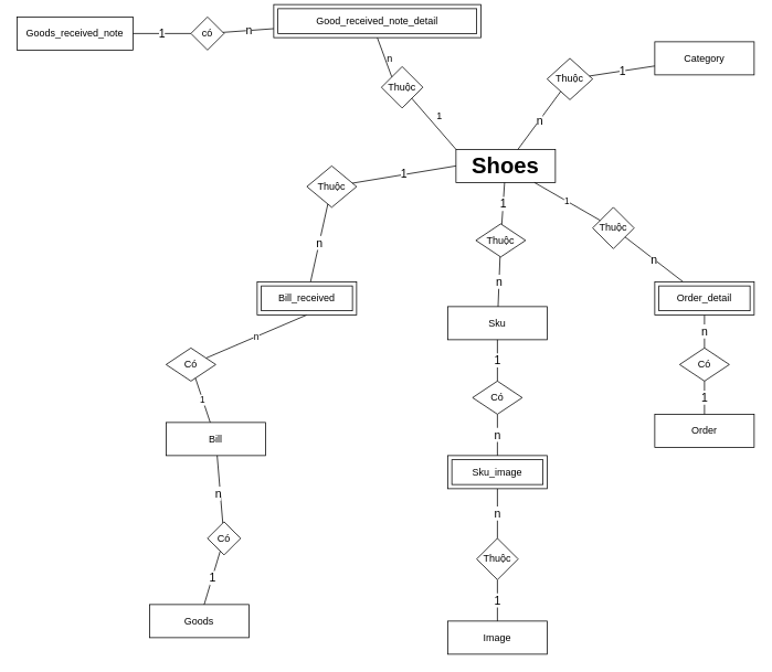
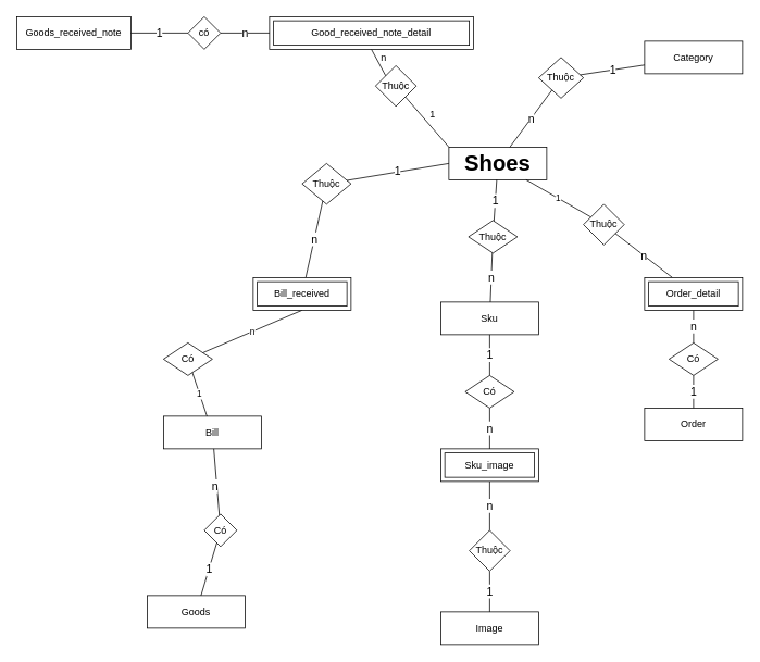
  <mxCell id="0" />
  <mxCell id="1" parent="0" />
  <mxCell id="2" value="Goods" style="rounded=0;whiteSpace=wrap;html=1;" parent="1" vertex="1"><mxGeometry x="180" y="730" width="120" height="40" as="geometry" /></mxCell>
  <mxCell id="3" value="Sku" style="rounded=0;whiteSpace=wrap;html=1;" parent="1" vertex="1"><mxGeometry x="540" y="370" width="120" height="40" as="geometry" /></mxCell>
  <mxCell id="4" value="Bill" style="rounded=0;whiteSpace=wrap;html=1;" parent="1" vertex="1"><mxGeometry x="200" y="510" width="120" height="40" as="geometry" /></mxCell>
  <mxCell id="5" value="Order" style="rounded=0;whiteSpace=wrap;html=1;" parent="1" vertex="1"><mxGeometry x="790" y="500" width="120" height="40" as="geometry" /></mxCell>
  <mxCell id="6" value="&lt;b&gt;&lt;font style=&quot;font-size: 27px&quot;&gt;Shoes&lt;/font&gt;&lt;/b&gt;" style="rounded=0;whiteSpace=wrap;html=1;" parent="1" vertex="1"><mxGeometry x="550" y="180" width="120" height="40" as="geometry" /></mxCell>
  <mxCell id="7" value="Category" style="rounded=0;whiteSpace=wrap;html=1;" parent="1" vertex="1"><mxGeometry x="790" y="50" width="120" height="40" as="geometry" /></mxCell>
  <mxCell id="8" style="edgeStyle=orthogonalEdgeStyle;rounded=0;orthogonalLoop=1;jettySize=auto;html=1;exitX=0.5;exitY=1;exitDx=0;exitDy=0;" parent="1" source="7" target="7" edge="1"><mxGeometry relative="1" as="geometry" /></mxCell>
  <mxCell id="9" value="Thuộc" style="rhombus;whiteSpace=wrap;html=1;" parent="1" vertex="1"><mxGeometry x="660" y="70" width="55" height="50" as="geometry" /></mxCell>
  <mxCell id="10" value="1" style="endArrow=none;html=1;fontSize=14;" parent="1" target="7" edge="1" source="9"><mxGeometry width="50" height="50" relative="1" as="geometry"><mxPoint x="750" y="200" as="sourcePoint" /><mxPoint x="800" y="150" as="targetPoint" /></mxGeometry></mxCell>
  <mxCell id="11" value="n" style="endArrow=none;html=1;fontSize=14;" parent="1" target="9" edge="1" source="6"><mxGeometry width="50" height="50" relative="1" as="geometry"><mxPoint x="670" y="200" as="sourcePoint" /><mxPoint x="720" y="150" as="targetPoint" /></mxGeometry></mxCell>
  <mxCell id="12" value="Thuộc" style="rhombus;whiteSpace=wrap;html=1;" parent="1" vertex="1"><mxGeometry x="574" y="270" width="60" height="40" as="geometry" /></mxCell>
  <mxCell id="13" value="n" style="endArrow=none;html=1;fontSize=14;" parent="1" target="12" edge="1" source="3"><mxGeometry width="50" height="50" relative="1" as="geometry"><mxPoint x="610" y="340" as="sourcePoint" /><mxPoint x="660" y="290" as="targetPoint" /></mxGeometry></mxCell>
  <mxCell id="14" value="1" style="endArrow=none;html=1;fontSize=14;" parent="1" source="12" edge="1" target="6"><mxGeometry width="50" height="50" relative="1" as="geometry"><mxPoint x="560" y="270" as="sourcePoint" /><mxPoint x="610" y="220" as="targetPoint" /></mxGeometry></mxCell>
  <mxCell id="15" value="Thuộc" style="rhombus;whiteSpace=wrap;html=1;" parent="1" vertex="1"><mxGeometry x="370" y="200" width="60" height="50" as="geometry" /></mxCell>
  <mxCell id="16" value="&lt;font style=&quot;font-size: 14px&quot;&gt;1&lt;/font&gt;" style="endArrow=none;html=1;" parent="1" source="15" edge="1"><mxGeometry width="50" height="50" relative="1" as="geometry"><mxPoint x="500" y="250" as="sourcePoint" /><mxPoint x="550" y="200" as="targetPoint" /></mxGeometry></mxCell>
  <mxCell id="17" value="&lt;font style=&quot;font-size: 14px&quot;&gt;n&lt;/font&gt;" style="endArrow=none;html=1;" parent="1" edge="1" target="15" source="41"><mxGeometry width="50" height="50" relative="1" as="geometry"><mxPoint x="415.24" y="340.6" as="sourcePoint" /><mxPoint x="460" y="300" as="targetPoint" /></mxGeometry></mxCell>
  <mxCell id="18" value="n" style="endArrow=none;html=1;" parent="1" edge="1" source="19"><mxGeometry width="50" height="50" relative="1" as="geometry"><mxPoint x="370" y="420" as="sourcePoint" /><mxPoint x="370" y="380" as="targetPoint" /></mxGeometry></mxCell>
  <mxCell id="19" value="Có" style="rhombus;whiteSpace=wrap;html=1;" parent="1" vertex="1"><mxGeometry x="200" y="420" width="60" height="40" as="geometry" /></mxCell>
  <mxCell id="20" value="1" style="endArrow=none;html=1;" parent="1" edge="1" target="19" source="4"><mxGeometry width="50" height="50" relative="1" as="geometry"><mxPoint x="370" y="500" as="sourcePoint" /><mxPoint x="370" y="460" as="targetPoint" /></mxGeometry></mxCell>
  <mxCell id="21" value="Có" style="rhombus;whiteSpace=wrap;html=1;" parent="1" vertex="1"><mxGeometry x="820" y="420" width="60" height="40" as="geometry" /></mxCell>
  <mxCell id="22" value="Thuộc" style="rhombus;whiteSpace=wrap;html=1;" parent="1" vertex="1"><mxGeometry x="715" y="250" width="50" height="50" as="geometry" /></mxCell>
  <mxCell id="23" value="&lt;font style=&quot;font-size: 14px&quot;&gt;n&lt;/font&gt;" style="endArrow=none;html=1;" parent="1" edge="1" target="22" source="42"><mxGeometry width="50" height="50" relative="1" as="geometry"><mxPoint x="790" y="340" as="sourcePoint" /><mxPoint x="740" y="290" as="targetPoint" /></mxGeometry></mxCell>
  <mxCell id="24" value="1" style="endArrow=none;html=1;" parent="1" source="22" edge="1" target="6"><mxGeometry width="50" height="50" relative="1" as="geometry"><mxPoint x="620" y="250" as="sourcePoint" /><mxPoint x="670" y="200" as="targetPoint" /></mxGeometry></mxCell>
  <mxCell id="25" value="&lt;font style=&quot;font-size: 14px&quot;&gt;1&lt;/font&gt;" style="endArrow=none;html=1;" parent="1" source="5" edge="1" target="21"><mxGeometry width="50" height="50" relative="1" as="geometry"><mxPoint x="800" y="510" as="sourcePoint" /><mxPoint x="850" y="460" as="targetPoint" /></mxGeometry></mxCell>
  <mxCell id="26" value="&lt;font style=&quot;font-size: 14px&quot;&gt;n&lt;/font&gt;" style="endArrow=none;html=1;" parent="1" source="21" edge="1" target="42"><mxGeometry width="50" height="50" relative="1" as="geometry"><mxPoint x="800" y="430" as="sourcePoint" /><mxPoint x="850" y="380" as="targetPoint" /></mxGeometry></mxCell>
  <mxCell id="27" value="Có" style="rhombus;whiteSpace=wrap;html=1;" parent="1" vertex="1"><mxGeometry x="250" y="630" width="40" height="40" as="geometry" /></mxCell>
  <mxCell id="28" value="Goods_received_note" style="rounded=0;whiteSpace=wrap;html=1;" parent="1" vertex="1"><mxGeometry x="20" y="20" width="140" height="40" as="geometry" /></mxCell>
  <mxCell id="29" value="Thuộc" style="rhombus;whiteSpace=wrap;html=1;" parent="1" vertex="1"><mxGeometry x="460" y="80" width="50" height="50" as="geometry" /></mxCell>
  <mxCell id="30" value="có" style="rhombus;whiteSpace=wrap;html=1;" parent="1" vertex="1"><mxGeometry x="230" y="20" width="40" height="40" as="geometry" /></mxCell>
  <mxCell id="31" value="" style="endArrow=none;html=1;entryX=0;entryY=0;entryDx=0;entryDy=0;" parent="1" source="29" target="6" edge="1"><mxGeometry width="50" height="50" relative="1" as="geometry"><mxPoint x="500" y="120" as="sourcePoint" /><mxPoint x="550" y="70" as="targetPoint" /></mxGeometry></mxCell>
  <mxCell id="32" value="" style="endArrow=none;html=1;entryX=0;entryY=0;entryDx=0;entryDy=0;exitX=0.5;exitY=1;exitDx=0;exitDy=0;" parent="1" target="29" edge="1" source="38"><mxGeometry width="50" height="50" relative="1" as="geometry"><mxPoint x="430" y="60" as="sourcePoint" /><mxPoint x="480" y="10" as="targetPoint" /></mxGeometry></mxCell>
  <mxCell id="33" value="&lt;font style=&quot;font-size: 14px&quot;&gt;1&lt;/font&gt;" style="endArrow=none;html=1;" parent="1" target="30" edge="1" source="28"><mxGeometry width="50" height="50" relative="1" as="geometry"><mxPoint y="40" as="sourcePoint" x="190" /><mxPoint x="240" y="-10" as="targetPoint" /></mxGeometry></mxCell>
  <mxCell id="34" value="1" style="text;html=1;align=center;verticalAlign=middle;resizable=0;points=[];autosize=1;" parent="1" vertex="1"><mxGeometry x="520" y="130" width="20" height="20" as="geometry" /></mxCell>
  <mxCell id="35" value="" style="endArrow=none;html=1;" parent="1" target="27" edge="1" source="4"><mxGeometry width="50" height="50" relative="1" as="geometry"><mxPoint x="430" y="520" as="sourcePoint" /><mxPoint x="480" y="470" as="targetPoint" /></mxGeometry></mxCell>
  <mxCell id="36" value="n" style="edgeLabel;html=1;align=center;verticalAlign=middle;resizable=0;points=[];fontSize=14;" vertex="1" connectable="0" parent="35"><mxGeometry x="0.105" y="-3" relative="1" as="geometry"><mxPoint as="offset" /></mxGeometry></mxCell>
  <mxCell id="37" value="1" style="endArrow=none;html=1;fontSize=14;" parent="1" target="2" edge="1" source="27"><mxGeometry width="50" height="50" relative="1" as="geometry"><mxPoint x="510" y="520" as="sourcePoint" /><mxPoint x="560" y="470" as="targetPoint" /></mxGeometry></mxCell>
- <mxCell id="38" value="&lt;span&gt;Good_received_note_detail&lt;/span&gt;" style="shape=ext;margin=3;double=1;whiteSpace=wrap;html=1;align=center;" parent="1" vertex="1"><mxGeometry x="330" y="5" width="250" height="40" as="geometry" /></mxCell>
+ <mxCell id="38" value="&lt;span&gt;Good_received_note_detail&lt;/span&gt;" style="shape=ext;margin=3;double=1;whiteSpace=wrap;html=1;align=center;" parent="1" vertex="1"><mxGeometry x="330" y="20" width="250" height="40" as="geometry" /></mxCell>
  <mxCell id="39" value="n" style="text;html=1;align=center;verticalAlign=middle;resizable=0;points=[];autosize=1;" parent="1" vertex="1"><mxGeometry x="460" y="60" width="20" height="20" as="geometry" /></mxCell>
  <mxCell id="40" value="&lt;font style=&quot;font-size: 14px&quot;&gt;n&lt;/font&gt;" style="endArrow=none;html=1;" parent="1" target="38" edge="1" source="30"><mxGeometry width="50" height="50" relative="1" as="geometry"><mxPoint x="270" y="40" as="sourcePoint" /><mxPoint x="320" y="-10" as="targetPoint" /></mxGeometry></mxCell>
  <mxCell id="41" value="Bill_received" style="shape=ext;margin=3;double=1;whiteSpace=wrap;html=1;align=center;" parent="1" vertex="1"><mxGeometry x="310" y="340" width="120" height="40" as="geometry" /></mxCell>
  <mxCell id="42" value="Order_detail" style="shape=ext;margin=3;double=1;whiteSpace=wrap;html=1;align=center;" parent="1" vertex="1"><mxGeometry x="790" y="340" width="120" height="40" as="geometry" /></mxCell>
  <mxCell id="43" value="Image" style="rounded=0;whiteSpace=wrap;html=1;" vertex="1" parent="1"><mxGeometry x="540" y="750" width="120" height="40" as="geometry" /></mxCell>
  <mxCell id="44" value="1" style="endArrow=none;html=1;fontSize=14;exitX=0.5;exitY=0;exitDx=0;exitDy=0;entryX=0.5;entryY=1;entryDx=0;entryDy=0;" edge="1" parent="1" source="43" target="45"><mxGeometry width="50" height="50" relative="1" as="geometry"><mxPoint x="450" y="580" as="sourcePoint" /><mxPoint x="560" y="610" as="targetPoint" /></mxGeometry></mxCell>
  <mxCell id="45" value="Thuộc" style="rhombus;whiteSpace=wrap;html=1;" vertex="1" parent="1"><mxGeometry x="575" y="650" width="50" height="50" as="geometry" /></mxCell>
  <mxCell id="46" value="n" style="endArrow=none;html=1;fontSize=14;exitX=0.5;exitY=0;exitDx=0;exitDy=0;entryX=0.5;entryY=1;entryDx=0;entryDy=0;" edge="1" parent="1" source="45" target="47"><mxGeometry width="50" height="50" relative="1" as="geometry"><mxPoint x="420" y="550" as="sourcePoint" /><mxPoint x="430" y="520" as="targetPoint" /></mxGeometry></mxCell>
  <mxCell id="47" value="Sku_image" style="shape=ext;margin=3;double=1;whiteSpace=wrap;html=1;align=center;" vertex="1" parent="1"><mxGeometry x="540" y="550" width="120" height="40" as="geometry" /></mxCell>
  <mxCell id="48" value="n" style="endArrow=none;html=1;fontSize=14;exitX=0.5;exitY=0;exitDx=0;exitDy=0;entryX=0.5;entryY=1;entryDx=0;entryDy=0;" edge="1" parent="1" source="47" target="49"><mxGeometry width="50" height="50" relative="1" as="geometry"><mxPoint x="450" y="550" as="sourcePoint" /><mxPoint x="420" y="510" as="targetPoint" /></mxGeometry></mxCell>
  <mxCell id="49" value="Có" style="rhombus;whiteSpace=wrap;html=1;" vertex="1" parent="1"><mxGeometry x="570" y="460" width="60" height="40" as="geometry" /></mxCell>
  <mxCell id="50" value="1" style="endArrow=none;html=1;fontSize=14;" edge="1" parent="1" source="49" target="3"><mxGeometry width="50" height="50" relative="1" as="geometry"><mxPoint x="400" y="630" as="sourcePoint" /><mxPoint x="450" y="580" as="targetPoint" /></mxGeometry></mxCell>
